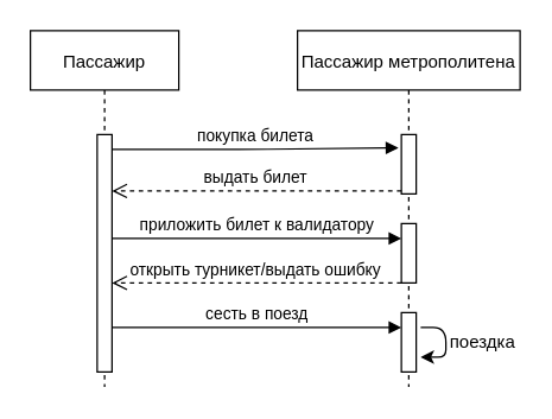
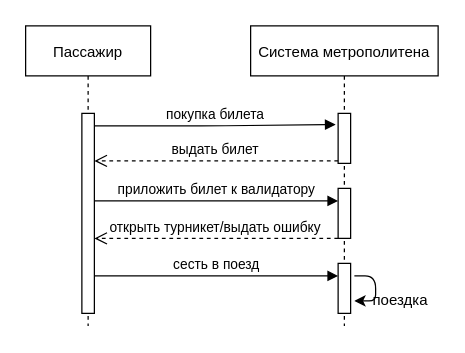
  <mxCell id="0" />
  <mxCell id="1" parent="0" />
  <mxCell id="2" value="Пассажир" style="shape=umlLifeline;perimeter=lifelinePerimeter;container=1;collapsible=0;recursiveResize=0;rounded=0;shadow=0;strokeWidth=1;" parent="1" vertex="1"><mxGeometry x="20" y="20" width="100" height="240" as="geometry" /></mxCell>
  <mxCell id="3" value="" style="points=[];perimeter=orthogonalPerimeter;rounded=0;shadow=0;strokeWidth=1;" parent="2" vertex="1"><mxGeometry x="45" y="70" width="10" height="160" as="geometry" /></mxCell>
  <mxCell id="4" value="сесть в поезд" style="verticalAlign=bottom;endArrow=block;entryX=0;entryY=0;shadow=0;strokeWidth=1;" edge="1" parent="2"><mxGeometry relative="1" as="geometry"><mxPoint x="55" y="200" as="sourcePoint" /><mxPoint x="250" y="200" as="targetPoint" /></mxGeometry></mxCell>
- <mxCell id="5" value="Пассажир метрополитена" style="shape=umlLifeline;perimeter=lifelinePerimeter;container=1;collapsible=0;recursiveResize=0;rounded=0;shadow=0;strokeWidth=1;" parent="1" vertex="1"><mxGeometry x="200" y="20" width="150" height="240" as="geometry" /></mxCell>
+ <mxCell id="5" value="Система метрополитена" style="shape=umlLifeline;perimeter=lifelinePerimeter;container=1;collapsible=0;recursiveResize=0;rounded=0;shadow=0;strokeWidth=1;" parent="1" vertex="1"><mxGeometry x="200" y="20" width="150" height="240" as="geometry" /></mxCell>
  <mxCell id="6" value="" style="points=[];perimeter=orthogonalPerimeter;rounded=0;shadow=0;strokeWidth=1;" parent="5" vertex="1"><mxGeometry x="70" y="70" width="10" height="40" as="geometry" /></mxCell>
  <mxCell id="7" value="" style="points=[];perimeter=orthogonalPerimeter;rounded=0;shadow=0;strokeWidth=1;" vertex="1" parent="5"><mxGeometry x="70" y="130" width="10" height="40" as="geometry" /></mxCell>
  <mxCell id="8" value="" style="points=[];perimeter=orthogonalPerimeter;rounded=0;shadow=0;strokeWidth=1;" vertex="1" parent="5"><mxGeometry x="70" y="190" width="10" height="40" as="geometry" /></mxCell>
  <mxCell id="9" value="приложить билет к валидатору" style="verticalAlign=bottom;endArrow=block;entryX=0;entryY=0;shadow=0;strokeWidth=1;" edge="1" parent="5"><mxGeometry relative="1" as="geometry"><mxPoint x="-125" y="140" as="sourcePoint" /><mxPoint x="70" y="140" as="targetPoint" /></mxGeometry></mxCell>
  <mxCell id="10" value="открыть турникет/выдать ошибку" style="verticalAlign=bottom;endArrow=open;dashed=1;endSize=8;exitX=0;exitY=0.95;shadow=0;strokeWidth=1;" edge="1" parent="5"><mxGeometry relative="1" as="geometry"><mxPoint x="-125" y="170" as="targetPoint" /><mxPoint x="70" y="170" as="sourcePoint" /></mxGeometry></mxCell>
  <mxCell id="11" value="" style="endArrow=classic;html=1;" edge="1" parent="5"><mxGeometry width="50" height="50" relative="1" as="geometry"><mxPoint x="83" y="200" as="sourcePoint" /><mxPoint x="83" y="220" as="targetPoint" /><Array as="points"><mxPoint x="100" y="200" /><mxPoint x="100" y="220" /></Array></mxGeometry></mxCell>
  <mxCell id="12" value="выдать билет" style="verticalAlign=bottom;endArrow=open;dashed=1;endSize=8;exitX=0;exitY=0.95;shadow=0;strokeWidth=1;" parent="1" source="6" target="3" edge="1"><mxGeometry relative="1" as="geometry"><mxPoint x="175" y="176" as="targetPoint" /></mxGeometry></mxCell>
  <mxCell id="13" value="покупка билета" style="verticalAlign=bottom;endArrow=block;entryX=-0.2;entryY=0.225;shadow=0;strokeWidth=1;entryDx=0;entryDy=0;entryPerimeter=0;" parent="1" source="3" target="6" edge="1"><mxGeometry relative="1" as="geometry"><mxPoint x="175" y="100" as="sourcePoint" /><Array as="points"><mxPoint x="170" y="100" /></Array></mxGeometry></mxCell>
- <mxCell id="14" value="поездка" style="text;html=1;strokeColor=none;fillColor=none;align=center;verticalAlign=middle;whiteSpace=wrap;rounded=0;" vertex="1" parent="1"><mxGeometry x="300" y="220" width="50" height="20" as="geometry" /></mxCell>
+ <mxCell id="14" value="поездка" style="text;html=1;strokeColor=none;fillColor=none;align=center;verticalAlign=middle;whiteSpace=wrap;rounded=0;" vertex="1" parent="1"><mxGeometry x="295" y="230" width="50" height="20" as="geometry" /></mxCell>
